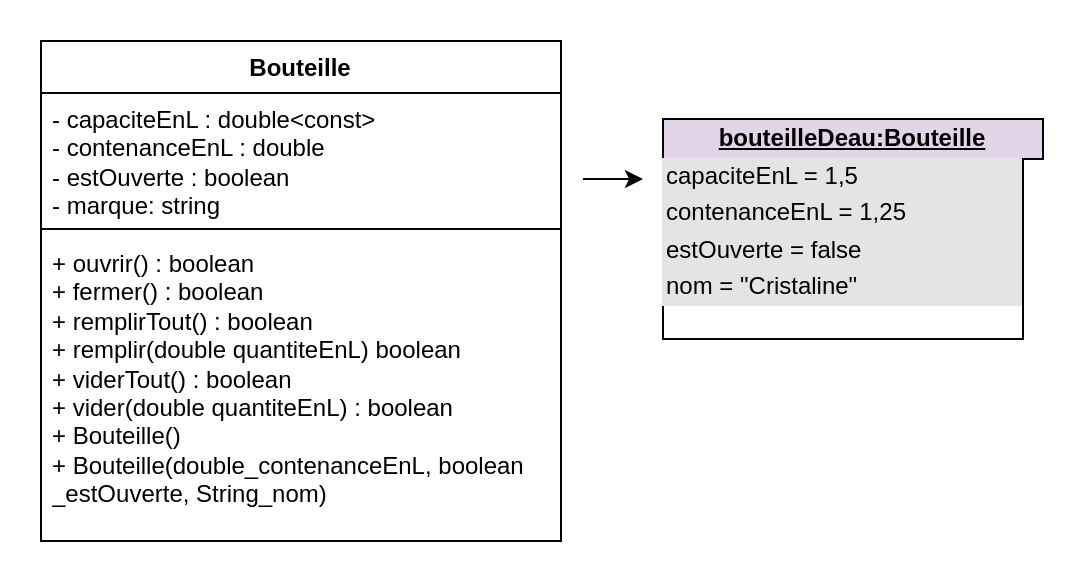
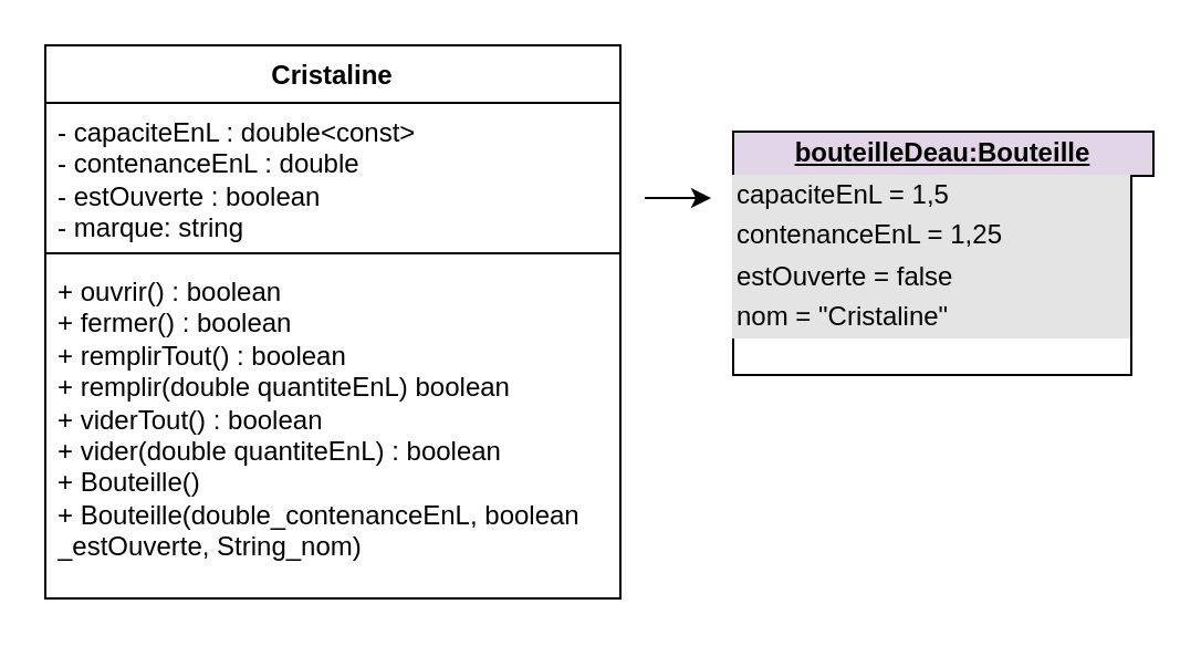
  <mxCell id="0" />
  <mxCell id="1" parent="0" />
- <mxCell id="2" value="Bouteille" style="swimlane;fontStyle=1;align=center;verticalAlign=top;childLayout=stackLayout;horizontal=1;startSize=26;horizontalStack=0;resizeParent=1;resizeParentMax=0;resizeLast=0;collapsible=1;marginBottom=0;whiteSpace=wrap;html=1;" parent="1" vertex="1"><mxGeometry x="20" y="20" width="260" height="250" as="geometry" /></mxCell>
+ <mxCell id="2" value="Cristaline" style="swimlane;fontStyle=1;align=center;verticalAlign=top;childLayout=stackLayout;horizontal=1;startSize=26;horizontalStack=0;resizeParent=1;resizeParentMax=0;resizeLast=0;collapsible=1;marginBottom=0;whiteSpace=wrap;html=1;" parent="1" vertex="1"><mxGeometry x="20" y="20" width="260" height="250" as="geometry" /></mxCell>
  <mxCell id="3" value="- capaciteEnL : double&amp;lt;const&amp;gt;&lt;br&gt;- contenanceEnL : double&lt;br&gt;- estOuverte : boolean&lt;br&gt;- marque: string" style="text;strokeColor=none;fillColor=none;align=left;verticalAlign=top;spacingLeft=4;spacingRight=4;overflow=hidden;rotatable=0;points=[[0,0.5],[1,0.5]];portConstraint=eastwest;whiteSpace=wrap;html=1;" parent="2" vertex="1"><mxGeometry y="26" width="260" height="64" as="geometry" /></mxCell>
  <mxCell id="4" value="" style="line;strokeWidth=1;fillColor=none;align=left;verticalAlign=middle;spacingTop=-1;spacingLeft=3;spacingRight=3;rotatable=0;labelPosition=right;points=[];portConstraint=eastwest;strokeColor=inherit;" parent="2" vertex="1"><mxGeometry y="90" width="260" height="8" as="geometry" /></mxCell>
  <mxCell id="5" value="+ ouvrir() : boolean&lt;br&gt;+ fermer() : boolean&lt;br&gt;+ remplirTout() : boolean&lt;br&gt;+ remplir(double quantiteEnL) boolean&lt;br&gt;+ viderTout() : boolean&lt;br&gt;+ vider(double quantiteEnL) : boolean&lt;br&gt;+ Bouteille()&lt;br&gt;+ Bouteille(double_contenanceEnL, boolean&lt;br&gt;_estOuverte, String_nom)" style="text;strokeColor=none;fillColor=none;align=left;verticalAlign=top;spacingLeft=4;spacingRight=4;overflow=hidden;rotatable=0;points=[[0,0.5],[1,0.5]];portConstraint=eastwest;whiteSpace=wrap;html=1;" parent="2" vertex="1"><mxGeometry y="98" width="260" height="152" as="geometry" /></mxCell>
  <mxCell id="6" value="&lt;u&gt;&lt;b&gt;bouteilleDeau:Bouteille&lt;/b&gt;&lt;/u&gt;" style="html=1;whiteSpace=wrap;fillColor=#e1d5e7;" parent="1" vertex="1"><mxGeometry x="331" y="59" width="190" height="20" as="geometry" /></mxCell>
  <mxCell id="7" value="&lt;div style=&quot;box-sizing:border-box;width:100%;background:#e4e4e4;padding:2px;&quot;&gt;capaciteEnL = 1,5&lt;/div&gt;&lt;div style=&quot;box-sizing:border-box;width:100%;background:#e4e4e4;padding:2px;&quot;&gt;contenanceEnL = 1,25&lt;/div&gt;&lt;div style=&quot;box-sizing:border-box;width:100%;background:#e4e4e4;padding:2px;&quot;&gt;estOuverte = false&lt;/div&gt;&lt;div style=&quot;box-sizing:border-box;width:100%;background:#e4e4e4;padding:2px;&quot;&gt;nom = &quot;Cristaline&quot;&lt;/div&gt;" style="verticalAlign=top;align=left;overflow=fill;html=1;whiteSpace=wrap;" parent="1" vertex="1"><mxGeometry x="331" y="79" width="180" height="90" as="geometry" /></mxCell>
  <mxCell id="8" value="" style="endArrow=classic;html=1;rounded=0;" parent="1" edge="1"><mxGeometry width="50" height="50" relative="1" as="geometry"><mxPoint x="291" y="89" as="sourcePoint" /><mxPoint x="321" y="89" as="targetPoint" /></mxGeometry></mxCell>
